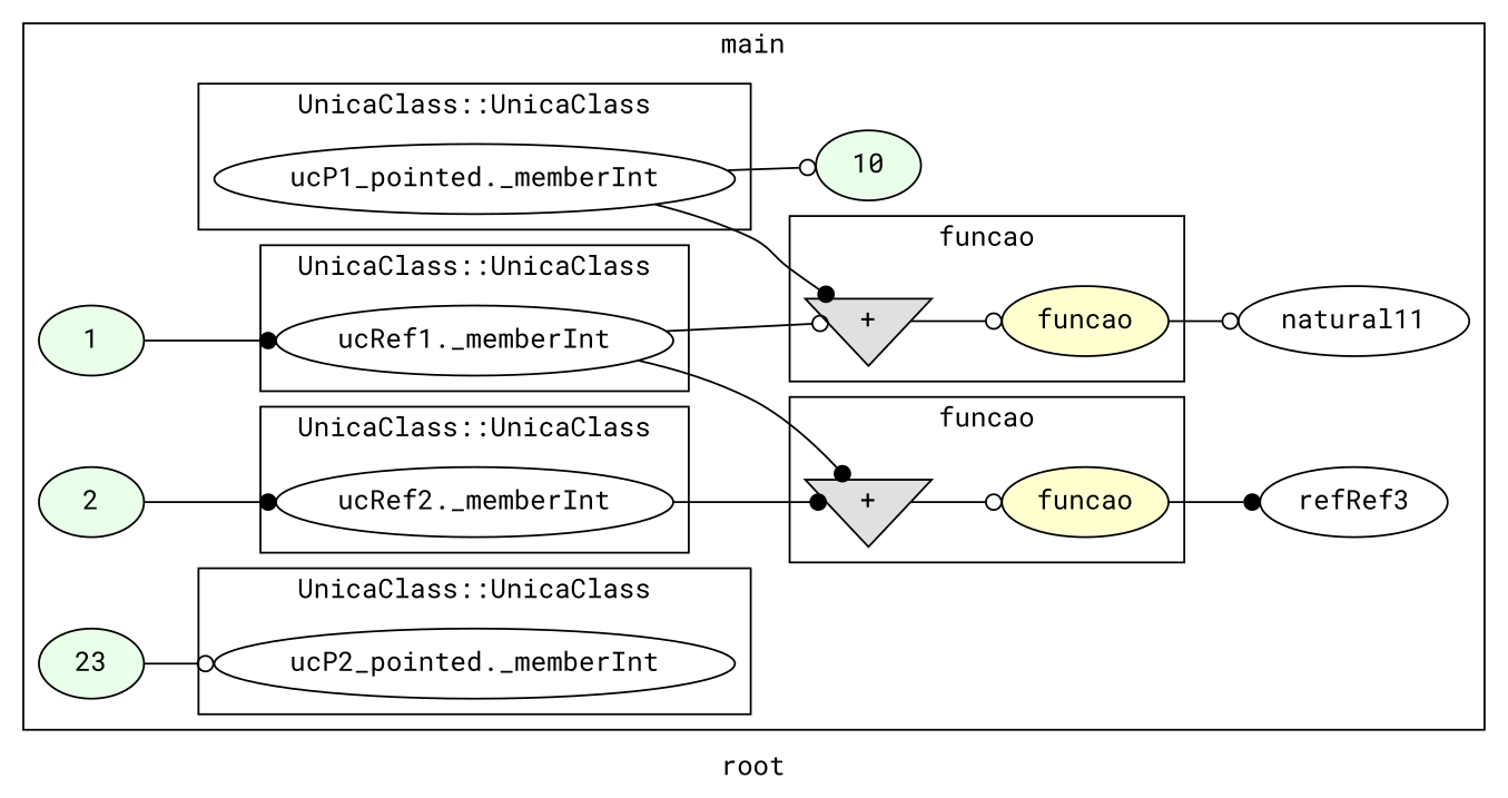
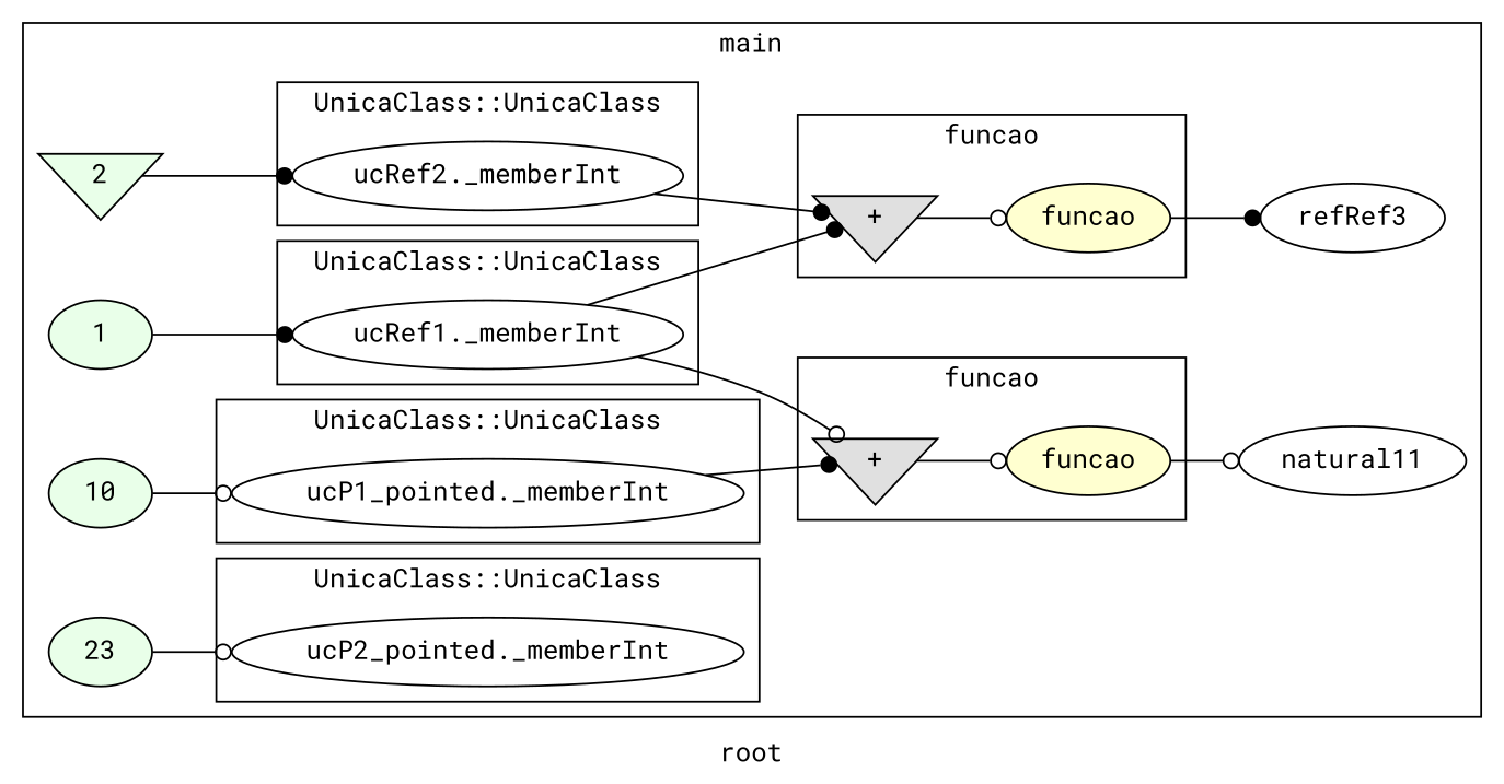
  digraph {
    fontname="Roboto Mono"
    label=root
    rankdir=LR
    node [fontname="Roboto Mono" style=filled]
    edge [arrowhead=odot fontname="Roboto Mono"]
    n1 [label="ucRef1._memberInt" startingline=9 style=""]
    n2 [label="ucRef2._memberInt" startingline=9 style=""]
    n3 [label="ucP1_pointed._memberInt" startingline=9 style=""]
    n4 [label="ucP2_pointed._memberInt" startingline=9 style=""]
    n5 [fillcolor="#E0E0E0" label="+" shape=invtriangle startinglines=15]
    n6 [fillcolor="#FFFFD0" label=funcao startinglines=15]
    n7 [fillcolor="#E0E0E0" label="+" shape=invtriangle startinglines=15]
    n8 [fillcolor="#FFFFD0" label=funcao startinglines=15]
    n9 [fillcolor="#E9FFE9" label=1 startinglines=20]
-   n10 [fillcolor="#E9FFE9" label=2 startinglines=21]
+   n10 [fillcolor="#E9FFE9" label=2 startinglines=21 shape=invtriangle]
    n11 [fillcolor="#E9FFE9" label=10 startinglines=23]
    n12 [fillcolor="#E9FFE9" label=23 startinglines=24]
    n13 [label=natural11 startingline=15 style=""]
    n14 [label=refRef3 startingline=15 style=""]
    subgraph cluster_1 {
      label=main
      parent=G
      startinglines="13_18_18"
      n9
      n10
      n11
      n12
      n13
      n14
      subgraph cluster_2 {
        label="UnicaClass::UnicaClass"
        parent=cluster_1
        startinglines="18_18_20"
        n1
      }
      subgraph cluster_3 {
        label="UnicaClass::UnicaClass"
        parent=cluster_1
        startinglines="20_9_21"
        n2
      }
      subgraph cluster_4 {
        label="UnicaClass::UnicaClass"
        parent=cluster_1
        startinglines="9_22_23"
        n3
      }
      subgraph cluster_5 {
        label="UnicaClass::UnicaClass"
        parent=cluster_1
        startinglines="23_9_24"
        n4
      }
      subgraph cluster_6 {
        label=funcao
        parent=cluster_1
        startinglines="24_9_26"
        n5
        n6
      }
      subgraph cluster_7 {
        label=funcao
        parent=cluster_1
        startinglines="26_15_27"
        n7
        n8
      }
    }
    n1 -> n5
    n1 -> n7 [arrowhead=dot]
    n2 -> n7 [arrowhead=dot]
    n3 -> n5 [arrowhead=dot]
    n5 -> n6
    n6 -> n13
    n7 -> n8
    n8 -> n14 [arrowhead=dot]
    n9 -> n1 [arrowhead=dot]
    n10 -> n2 [arrowhead=dot]
-   n3 -> n11
+   n11 -> n3
    n12 -> n4
  }
